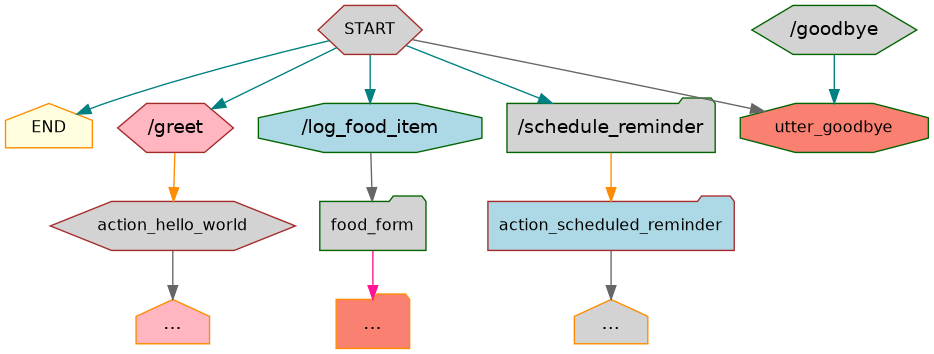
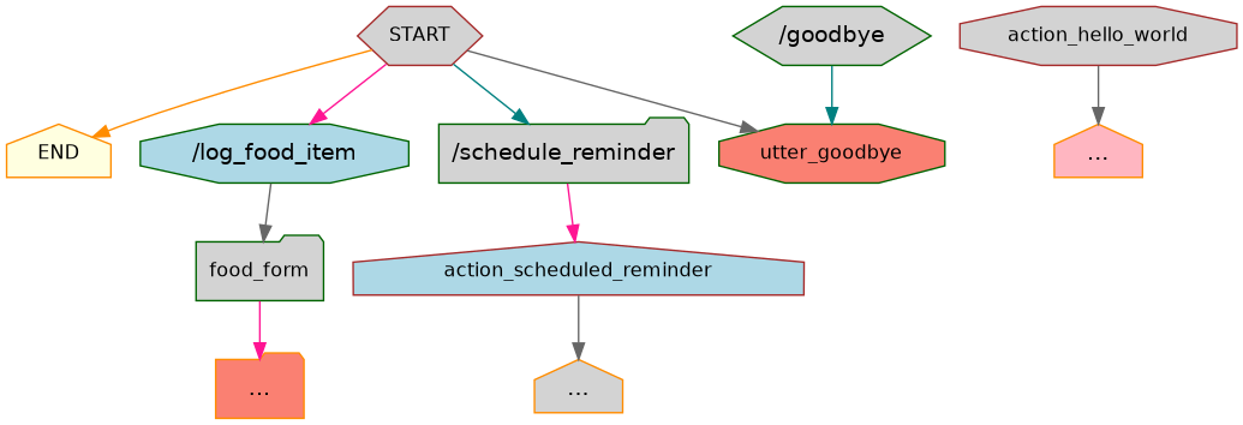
  digraph {
    fontname="DejaVu Sans"
    node [color=darkgreen fillcolor=lightgrey fontname="DejaVu Sans" shape=house style=filled]
    edge [color=teal fontname="DejaVu Sans"]
    n1 [color=brown fontsize=12 label=START shape=hexagon]
    n2 [color=darkorange fillcolor=lightyellow fontsize=12 label=END]
-   n3 [color=brown fillcolor=lightpink label="/greet" shape=hexagon]
    n4 [fillcolor=lightblue label="/log_food_item" shape=octagon]
    n5 [label="/schedule_reminder" shape=folder]
    n6 [fillcolor=salmon fontsize=12 label=utter_goodbye shape=octagon]
-   n7 [color=brown fontsize=12 label=action_hello_world shape=hexagon]
+   n7 [color=brown fontsize=12 label=action_hello_world shape=octagon]
    n8 [fontsize=12 label=food_form shape=folder]
-   n9 [color=brown fillcolor=lightblue fontsize=12 label=action_scheduled_reminder shape=folder]
+   n9 [color=brown fillcolor=lightblue fontsize=12 label=action_scheduled_reminder]
    n10 [label="/goodbye" shape=hexagon]
    n11 [color=darkorange fillcolor=lightpink label="..."]
    n12 [color=darkorange fillcolor=salmon label="..." shape=folder]
    n13 [color=darkorange label="..."]
-   n1 -> n2
-   n1 -> n3
-   n1 -> n4
+   n1 -> n2 [color=darkorange]
+   n1 -> n4 [color=deeppink]
    n1 -> n5
    n1 -> n6 [color=gray40]
-   n3 -> n7 [color=darkorange]
    n4 -> n8 [color=gray40]
-   n5 -> n9 [color=darkorange]
+   n5 -> n9 [color=deeppink]
    n7 -> n11 [color=gray40]
    n8 -> n12 [color=deeppink]
    n9 -> n13 [color=gray40]
    n10 -> n6
  }
